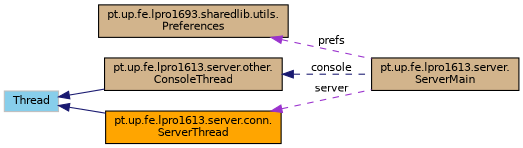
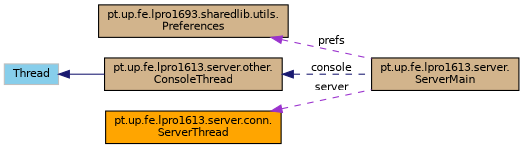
  digraph {
    rankdir=LR
    node [color=black fillcolor=tan fontname=Helvetica fontsize=10 shape=record style=filled]
    edge [color=midnightblue dir=back fontname=Helvetica fontsize=10 labelfontname=Helvetica labelfontsize=10 style=dashed]
    n1 [fontcolor=black height=0.2 label="pt.up.fe.lpro1613.server.\lServerMain" width=0.4]
    n2 [height=0.2 label="pt.up.fe.lpro1693.sharedlib.utils.\lPreferences" width=0.4]
    n3 [height=0.2 label="pt.up.fe.lpro1613.server.other.\lConsoleThread" width=0.4]
    n4 [color=grey75 fillcolor=skyblue height=0.2 label=Thread width=0.4]
    n5 [fillcolor=orange height=0.2 label="pt.up.fe.lpro1613.server.conn.\lServerThread" width=0.4]
    n2 -> n1 [color=darkorchid3 label=" prefs"]
    n3 -> n1 [label=" console"]
    n4 -> n3 [style=solid]
-   n4 -> n5 [style=solid]
    n5 -> n1 [color=darkorchid3 label=" server"]
  }
